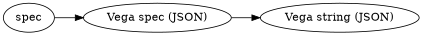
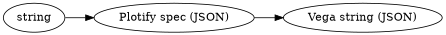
  digraph {
    rankdir=LR
-   n1 [label="Vega spec (JSON)"]
+   n1 [label="Plotify spec (JSON)"]
    n2 [label="Vega string (JSON)"]
-   string [label=spec]
+   string
    n1 -> n2
    string -> n1
  }
